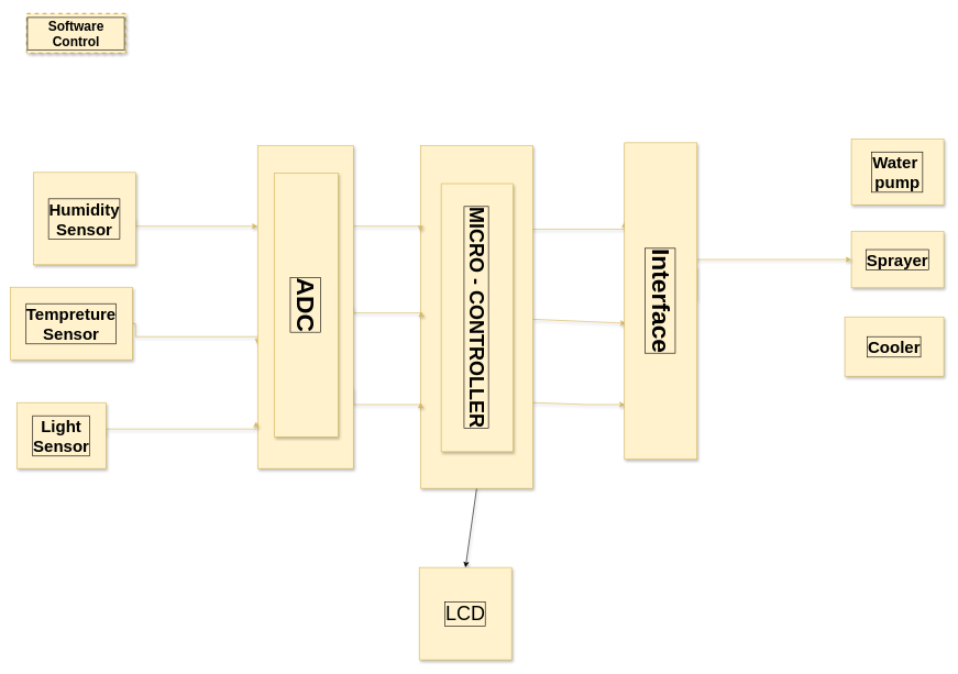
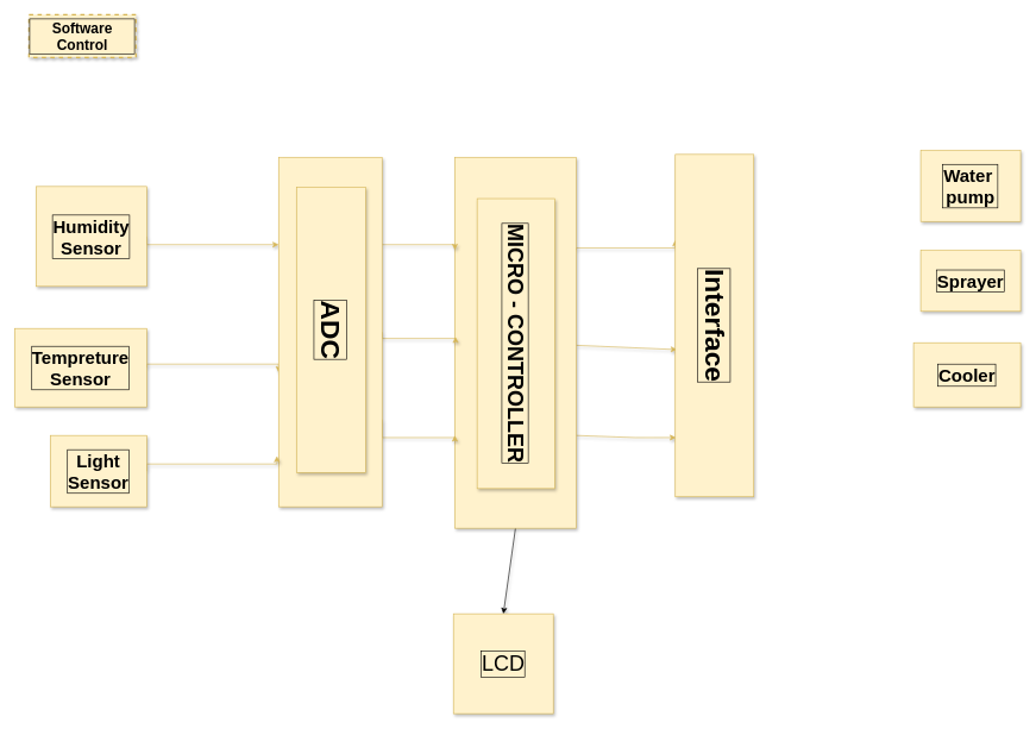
  <mxCell id="0" style=";html=1;" />
  <mxCell id="1" style=";html=1;" parent="0" />
  <mxCell id="2" value="Software Control" style="whiteSpace=wrap;html=1;shadow=1;fontSize=20;strokeWidth=2;dashed=1;direction=west;flipH=0;flipV=1;fontStyle=1;labelBackgroundColor=none;labelBorderColor=default;fillColor=#fff2cc;strokeColor=#d6b656;" parent="1" vertex="1"><mxGeometry x="40" y="20" width="150" height="60" as="geometry" /></mxCell>
  <mxCell id="3" style="edgeStyle=orthogonalEdgeStyle;rounded=0;orthogonalLoop=1;jettySize=auto;html=1;exitX=0;exitY=0.75;exitDx=0;exitDy=0;entryX=0.25;entryY=1;entryDx=0;entryDy=0;shadow=1;fontStyle=1;labelBackgroundColor=none;labelBorderColor=default;fillColor=#fff2cc;strokeColor=#d6b656;" edge="1" parent="1" source="7" target="22"><mxGeometry relative="1" as="geometry"><Array as="points"><mxPoint x="807" y="347" /></Array></mxGeometry></mxCell>
  <mxCell id="4" style="edgeStyle=none;rounded=0;orthogonalLoop=1;jettySize=auto;html=1;shadow=1;entryX=0.57;entryY=0.98;entryDx=0;entryDy=0;entryPerimeter=0;fontStyle=1;labelBackgroundColor=none;labelBorderColor=default;fillColor=#fff2cc;strokeColor=#d6b656;" edge="1" parent="1" source="7" target="22"><mxGeometry relative="1" as="geometry"><Array as="points" /></mxGeometry></mxCell>
  <mxCell id="5" style="edgeStyle=none;rounded=0;orthogonalLoop=1;jettySize=auto;html=1;exitX=0;exitY=0.25;exitDx=0;exitDy=0;entryX=0.827;entryY=0.992;entryDx=0;entryDy=0;shadow=1;entryPerimeter=0;fontStyle=1;labelBackgroundColor=none;labelBorderColor=default;fillColor=#fff2cc;strokeColor=#d6b656;" edge="1" parent="1" source="7" target="22"><mxGeometry relative="1" as="geometry"><Array as="points"><mxPoint x="890" y="613" /></Array></mxGeometry></mxCell>
  <mxCell id="6" style="edgeStyle=none;rounded=0;orthogonalLoop=1;jettySize=auto;html=1;exitX=0.5;exitY=0;exitDx=0;exitDy=0;entryX=0.5;entryY=0;entryDx=0;entryDy=0;shadow=1;labelBackgroundColor=none;labelBorderColor=default;fontSize=25;" edge="1" parent="1" source="7" target="25"><mxGeometry relative="1" as="geometry" /></mxCell>
  <mxCell id="7" value="" style="whiteSpace=wrap;html=1;shadow=1;fontSize=18;direction=west;flipH=0;flipV=1;fontStyle=1;labelBackgroundColor=none;labelBorderColor=default;fillColor=#fff2cc;strokeColor=#d6b656;" parent="1" vertex="1"><mxGeometry x="637" y="220" width="170" height="520" as="geometry" /></mxCell>
  <mxCell id="8" value="Water&amp;nbsp;&lt;br style=&quot;font-size: 25px;&quot;&gt;pump" style="whiteSpace=wrap;html=1;shadow=1;fontSize=25;direction=west;flipH=0;flipV=1;fontStyle=1;labelBackgroundColor=none;labelBorderColor=default;fillColor=#fff2cc;strokeColor=#d6b656;" parent="1" vertex="1"><mxGeometry x="1290" y="210" width="140" height="100" as="geometry" /></mxCell>
  <mxCell id="9" value="Sprayer" style="whiteSpace=wrap;html=1;shadow=1;fontSize=25;direction=west;flipH=0;flipV=1;fontStyle=1;labelBackgroundColor=none;labelBorderColor=default;fillColor=#fff2cc;strokeColor=#d6b656;" parent="1" vertex="1"><mxGeometry x="1290" y="350" width="140" height="86" as="geometry" /></mxCell>
  <mxCell id="10" value="Cooler" style="whiteSpace=wrap;html=1;shadow=1;fontSize=25;direction=west;flipH=0;flipV=1;fontStyle=1;labelBackgroundColor=none;labelBorderColor=default;fillColor=#fff2cc;strokeColor=#d6b656;" parent="1" vertex="1"><mxGeometry x="1280" y="480" width="150" height="90" as="geometry" /></mxCell>
  <mxCell id="11" style="edgeStyle=orthogonalEdgeStyle;rounded=0;orthogonalLoop=1;jettySize=auto;html=1;exitX=0;exitY=0.5;exitDx=0;exitDy=0;entryX=1;entryY=0.75;entryDx=0;entryDy=0;shadow=1;fontStyle=1;labelBackgroundColor=none;labelBorderColor=default;fillColor=#fff2cc;strokeColor=#d6b656;" edge="1" parent="1" source="12" target="18"><mxGeometry relative="1" as="geometry"><Array as="points"><mxPoint x="205" y="343" /></Array></mxGeometry></mxCell>
  <mxCell id="12" value="Humidity &lt;br style=&quot;font-size: 25px;&quot;&gt;Sensor" style="whiteSpace=wrap;html=1;shadow=1;fontSize=25;direction=west;flipH=0;flipV=1;fontStyle=1;labelBackgroundColor=none;labelBorderColor=default;fillColor=#fff2cc;strokeColor=#d6b656;" parent="1" vertex="1"><mxGeometry x="50" y="261" width="155" height="140" as="geometry" /></mxCell>
  <mxCell id="13" style="edgeStyle=orthogonalEdgeStyle;rounded=0;orthogonalLoop=1;jettySize=auto;html=1;exitX=0;exitY=0.5;exitDx=0;exitDy=0;entryX=1.001;entryY=0.615;entryDx=0;entryDy=0;entryPerimeter=0;shadow=1;fontStyle=1;labelBackgroundColor=none;labelBorderColor=default;fillColor=#fff2cc;strokeColor=#d6b656;" edge="1" parent="1" source="14" target="18"><mxGeometry relative="1" as="geometry"><Array as="points"><mxPoint x="205" y="510" /><mxPoint x="390" y="510" /></Array></mxGeometry></mxCell>
- <mxCell id="14" value="Tempreture&lt;br style=&quot;font-size: 25px;&quot;&gt;Sensor&lt;br style=&quot;font-size: 25px;&quot;&gt;" style="whiteSpace=wrap;html=1;shadow=1;fontSize=25;direction=west;flipH=0;flipV=1;fontStyle=1;labelBackgroundColor=none;labelBorderColor=default;fillColor=#fff2cc;strokeColor=#d6b656;" parent="1" vertex="1"><mxGeometry x="15" y="435" width="185" height="110" as="geometry" /></mxCell>
+ <mxCell id="14" value="Tempreture&lt;br style=&quot;font-size: 25px;&quot;&gt;Sensor&lt;br style=&quot;font-size: 25px;&quot;&gt;" style="whiteSpace=wrap;html=1;shadow=1;fontSize=25;direction=west;flipH=0;flipV=1;fontStyle=1;labelBackgroundColor=none;labelBorderColor=default;fillColor=#fff2cc;strokeColor=#d6b656;" parent="1" vertex="1"><mxGeometry x="20" y="460" width="185" height="110" as="geometry" /></mxCell>
  <mxCell id="15" style="edgeStyle=orthogonalEdgeStyle;rounded=0;orthogonalLoop=1;jettySize=auto;html=1;exitX=0;exitY=0.75;exitDx=0;exitDy=0;entryX=1;entryY=0.75;entryDx=0;entryDy=0;shadow=1;fontStyle=1;labelBackgroundColor=none;labelBorderColor=default;fillColor=#fff2cc;strokeColor=#d6b656;" edge="1" parent="1" source="18" target="7"><mxGeometry relative="1" as="geometry"><Array as="points"><mxPoint x="637" y="342" /></Array></mxGeometry></mxCell>
  <mxCell id="16" style="edgeStyle=orthogonalEdgeStyle;rounded=0;orthogonalLoop=1;jettySize=auto;html=1;exitX=0;exitY=0.5;exitDx=0;exitDy=0;entryX=0.995;entryY=0.484;entryDx=0;entryDy=0;entryPerimeter=0;shadow=1;fontStyle=1;labelBackgroundColor=none;labelBorderColor=default;fillColor=#fff2cc;strokeColor=#d6b656;" edge="1" parent="1" source="18" target="7"><mxGeometry relative="1" as="geometry"><Array as="points"><mxPoint x="535" y="474" /></Array></mxGeometry></mxCell>
  <mxCell id="17" style="edgeStyle=orthogonalEdgeStyle;rounded=0;orthogonalLoop=1;jettySize=auto;html=1;exitX=0;exitY=0.25;exitDx=0;exitDy=0;entryX=1;entryY=0.25;entryDx=0;entryDy=0;shadow=1;fontStyle=1;labelBackgroundColor=none;labelBorderColor=default;fillColor=#fff2cc;strokeColor=#d6b656;" edge="1" parent="1" source="18" target="7"><mxGeometry relative="1" as="geometry"><Array as="points"><mxPoint x="535" y="613" /></Array></mxGeometry></mxCell>
  <mxCell id="18" value="" style="whiteSpace=wrap;html=1;shadow=1;fontSize=18;direction=west;flipH=0;flipV=1;fontStyle=1;labelBackgroundColor=none;labelBorderColor=default;fillColor=#fff2cc;strokeColor=#d6b656;" parent="1" vertex="1"><mxGeometry x="390" y="220" width="145" height="490" as="geometry" /></mxCell>
  <mxCell id="19" style="edgeStyle=orthogonalEdgeStyle;rounded=0;orthogonalLoop=1;jettySize=auto;html=1;exitX=0;exitY=0.5;exitDx=0;exitDy=0;entryX=1.017;entryY=0.855;entryDx=0;entryDy=0;entryPerimeter=0;shadow=1;fontStyle=1;labelBackgroundColor=none;labelBorderColor=default;fillColor=#fff2cc;strokeColor=#d6b656;" edge="1" parent="1" source="20" target="18"><mxGeometry relative="1" as="geometry"><Array as="points"><mxPoint x="388" y="650" /></Array></mxGeometry></mxCell>
- <mxCell id="20" value="Light &lt;br style=&quot;font-size: 25px;&quot;&gt;Sensor" style="whiteSpace=wrap;html=1;shadow=1;fontSize=25;direction=west;flipH=0;flipV=1;fontStyle=1;labelBackgroundColor=none;labelBorderColor=default;fillColor=#fff2cc;strokeColor=#d6b656;" parent="1" vertex="1"><mxGeometry x="25" y="610" width="135" height="100" as="geometry" /></mxCell>
- <mxCell id="21" style="edgeStyle=orthogonalEdgeStyle;rounded=0;orthogonalLoop=1;jettySize=auto;html=1;exitX=0.5;exitY=0;exitDx=0;exitDy=0;entryX=1;entryY=0.5;entryDx=0;entryDy=0;shadow=1;fontStyle=1;labelBackgroundColor=none;labelBorderColor=default;fillColor=#fff2cc;strokeColor=#d6b656;" edge="1" parent="1" source="22" target="9"><mxGeometry relative="1" as="geometry"><Array as="points"><mxPoint x="1036" y="406" /></Array></mxGeometry></mxCell>
+ <mxCell id="20" value="Light &lt;br style=&quot;font-size: 25px;&quot;&gt;Sensor" style="whiteSpace=wrap;html=1;shadow=1;fontSize=25;direction=west;flipH=0;flipV=1;fontStyle=1;labelBackgroundColor=none;labelBorderColor=default;fillColor=#fff2cc;strokeColor=#d6b656;" parent="1" vertex="1"><mxGeometry x="70" y="610" width="135" height="100" as="geometry" /></mxCell>
  <mxCell id="22" value="&lt;font style=&quot;font-size: 38px&quot;&gt;Interface&lt;/font&gt;" style="rounded=0;whiteSpace=wrap;html=1;rotation=90;shadow=1;fontStyle=1;labelBackgroundColor=none;labelBorderColor=default;fillColor=#fff2cc;strokeColor=#d6b656;" vertex="1" parent="1"><mxGeometry x="761" y="401" width="480" height="110" as="geometry" /></mxCell>
  <mxCell id="23" value="MICRO - CONTROLLER" style="text;html=1;align=center;verticalAlign=middle;whiteSpace=wrap;rounded=0;shadow=1;fontSize=30;rotation=90;fontStyle=1;labelBackgroundColor=none;labelBorderColor=default;fillColor=#fff2cc;strokeColor=#d6b656;" vertex="1" parent="1"><mxGeometry x="519.38" y="426.88" width="406.5" height="108.75" as="geometry" /></mxCell>
  <mxCell id="24" value="ADC" style="text;html=1;align=center;verticalAlign=middle;whiteSpace=wrap;rounded=0;shadow=1;fontSize=38;rotation=90;fontStyle=1;labelBackgroundColor=none;labelBorderColor=default;fillColor=#fff2cc;strokeColor=#d6b656;" vertex="1" parent="1"><mxGeometry x="263.6" y="413.6" width="400" height="96.56" as="geometry" /></mxCell>
  <mxCell id="25" value="&lt;font style=&quot;font-size: 30px&quot;&gt;LCD&lt;/font&gt;" style="whiteSpace=wrap;html=1;aspect=fixed;shadow=1;labelBackgroundColor=none;labelBorderColor=default;fontSize=25;fillColor=#fff2cc;strokeColor=#d6b656;" vertex="1" parent="1"><mxGeometry x="635" y="860" width="140" height="140" as="geometry" /></mxCell>
